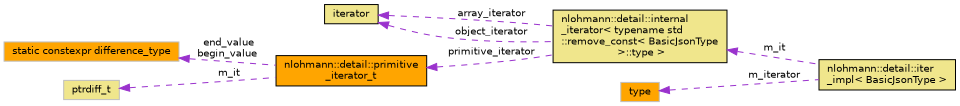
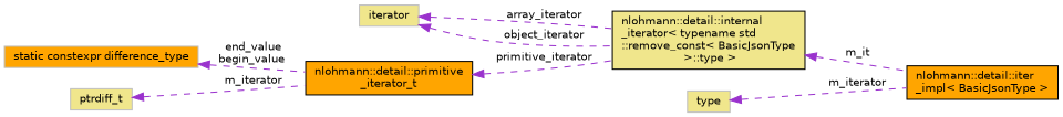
  digraph {
    rankdir=LR
    node [color=grey75 fillcolor=khaki fontname=Helvetica fontsize=10 shape=record style=filled]
    edge [color=darkorchid3 dir=back fontname=Helvetica fontsize=10 labelfontname=Helvetica labelfontsize=10 style=dashed]
-   n1 [color=black fontcolor=black height=0.2 label="nlohmann::detail::iter\l_impl\< BasicJsonType \>" width=0.4]
+   n1 [color=black fillcolor=orange fontcolor=black height=0.2 label="nlohmann::detail::iter\l_impl\< BasicJsonType \>" width=0.4]
    n2 [color=black height=0.2 label="nlohmann::detail::internal\l_iterator\< typename std\l::remove_const\< BasicJsonType\l \>::type \>" width=0.4]
-   n3 [color=black height=0.2 label=iterator width=0.4]
+   n3 [height=0.2 label=iterator width=0.4]
    n4 [color=black fillcolor=orange height=0.2 label="nlohmann::detail::primitive\l_iterator_t" width=0.4]
    n5 [fillcolor=orange height=0.2 label="static constexpr difference_type" width=0.4]
    n6 [height=0.2 label=ptrdiff_t width=0.4]
-   n7 [fillcolor=orange height=0.2 label=type width=0.4]
+   n7 [height=0.2 label=type width=0.4]
    n2 -> n1 [label=" m_it"]
    n3 -> n2 [label=" array_iterator"]
    n3 -> n2 [label=" object_iterator"]
    n4 -> n2 [label=" primitive_iterator"]
    n5 -> n4 [label=" end_value\nbegin_value"]
-   n6 -> n4 [label=" m_it"]
+   n6 -> n4 [label=" m_iterator"]
    n7 -> n1 [label=" m_iterator"]
  }
